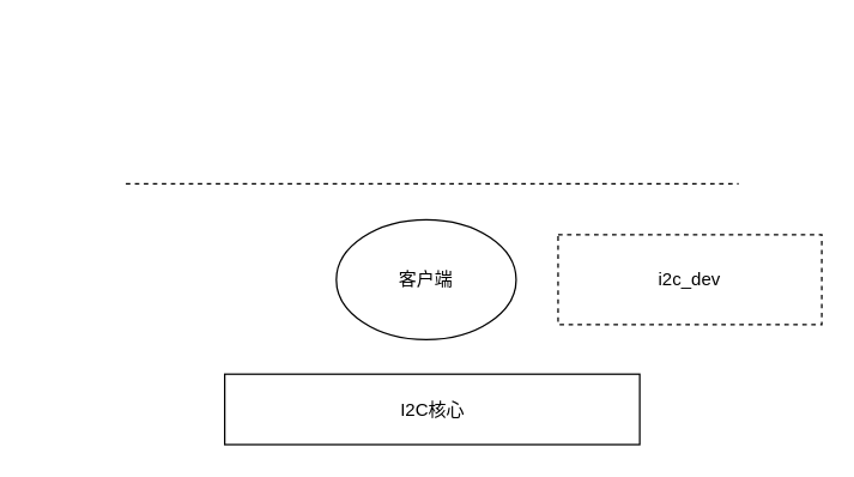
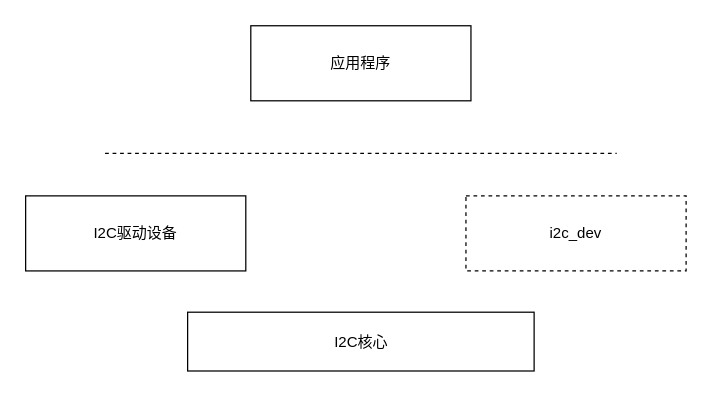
  <mxCell id="0" />
  <mxCell id="1" parent="0" />
+ <mxCell id="2" value="应用程序" style="rounded=0;whiteSpace=wrap;html=1;" vertex="1" parent="1"><mxGeometry x="200" y="20" width="176" height="60" as="geometry" /></mxCell>
  <mxCell id="3" value="" style="endArrow=none;dashed=1;html=1;" edge="1" parent="1"><mxGeometry width="50" height="50" relative="1" as="geometry"><mxPoint x="83.5" y="122" as="sourcePoint" /><mxPoint x="492.5" y="122" as="targetPoint" /></mxGeometry></mxCell>
- <mxCell id="4" value="客户端" style="ellipse;whiteSpace=wrap;html=1;" vertex="1" parent="1"><mxGeometry x="224" y="146" width="120" height="80" as="geometry" /></mxCell>
+ <mxCell id="5" value="I2C驱动设备" style="rounded=0;whiteSpace=wrap;html=1;" vertex="1" parent="1"><mxGeometry x="20" y="156" width="176" height="60" as="geometry" /></mxCell>
  <mxCell id="6" value="i2c_dev" style="rounded=0;whiteSpace=wrap;html=1;dashed=1;" vertex="1" parent="1"><mxGeometry x="372" y="156" width="176" height="60" as="geometry" /></mxCell>
  <mxCell id="7" value="I2C核心" style="rounded=0;whiteSpace=wrap;html=1;" vertex="1" parent="1"><mxGeometry x="149.5" y="249" width="277" height="47" as="geometry" /></mxCell>
